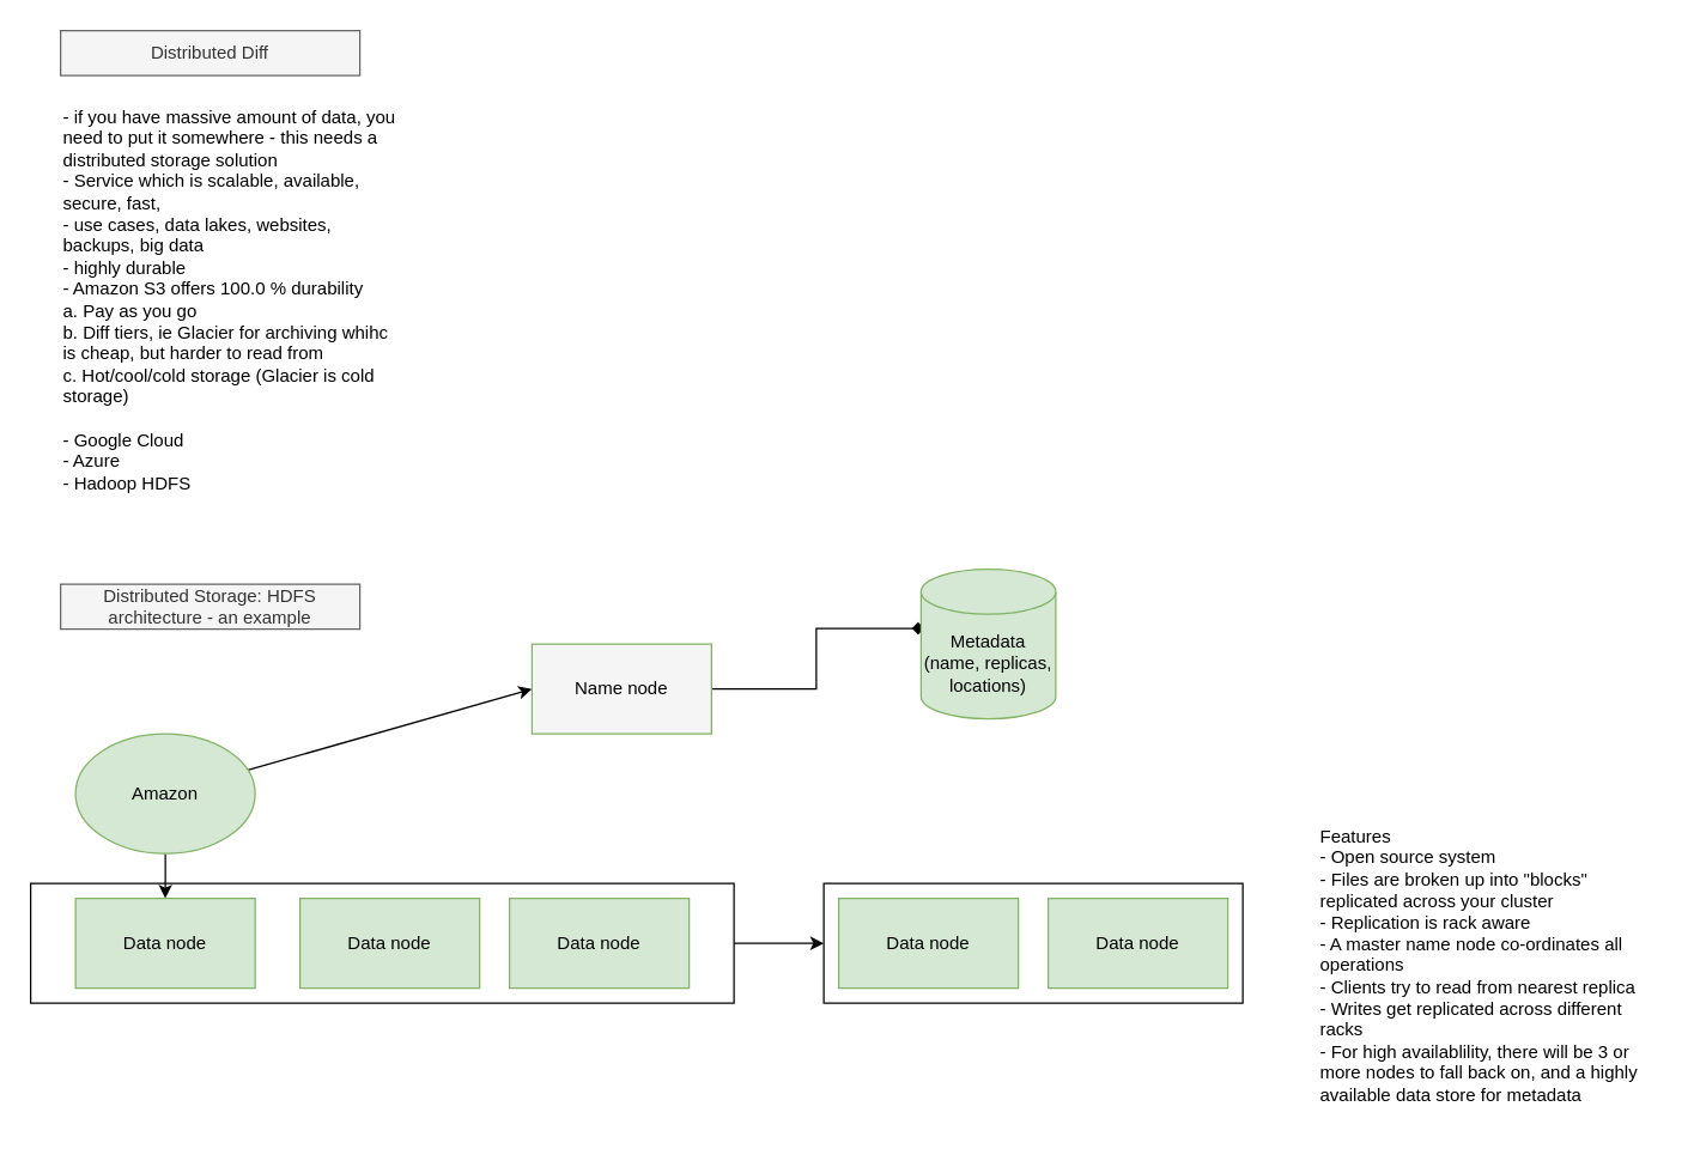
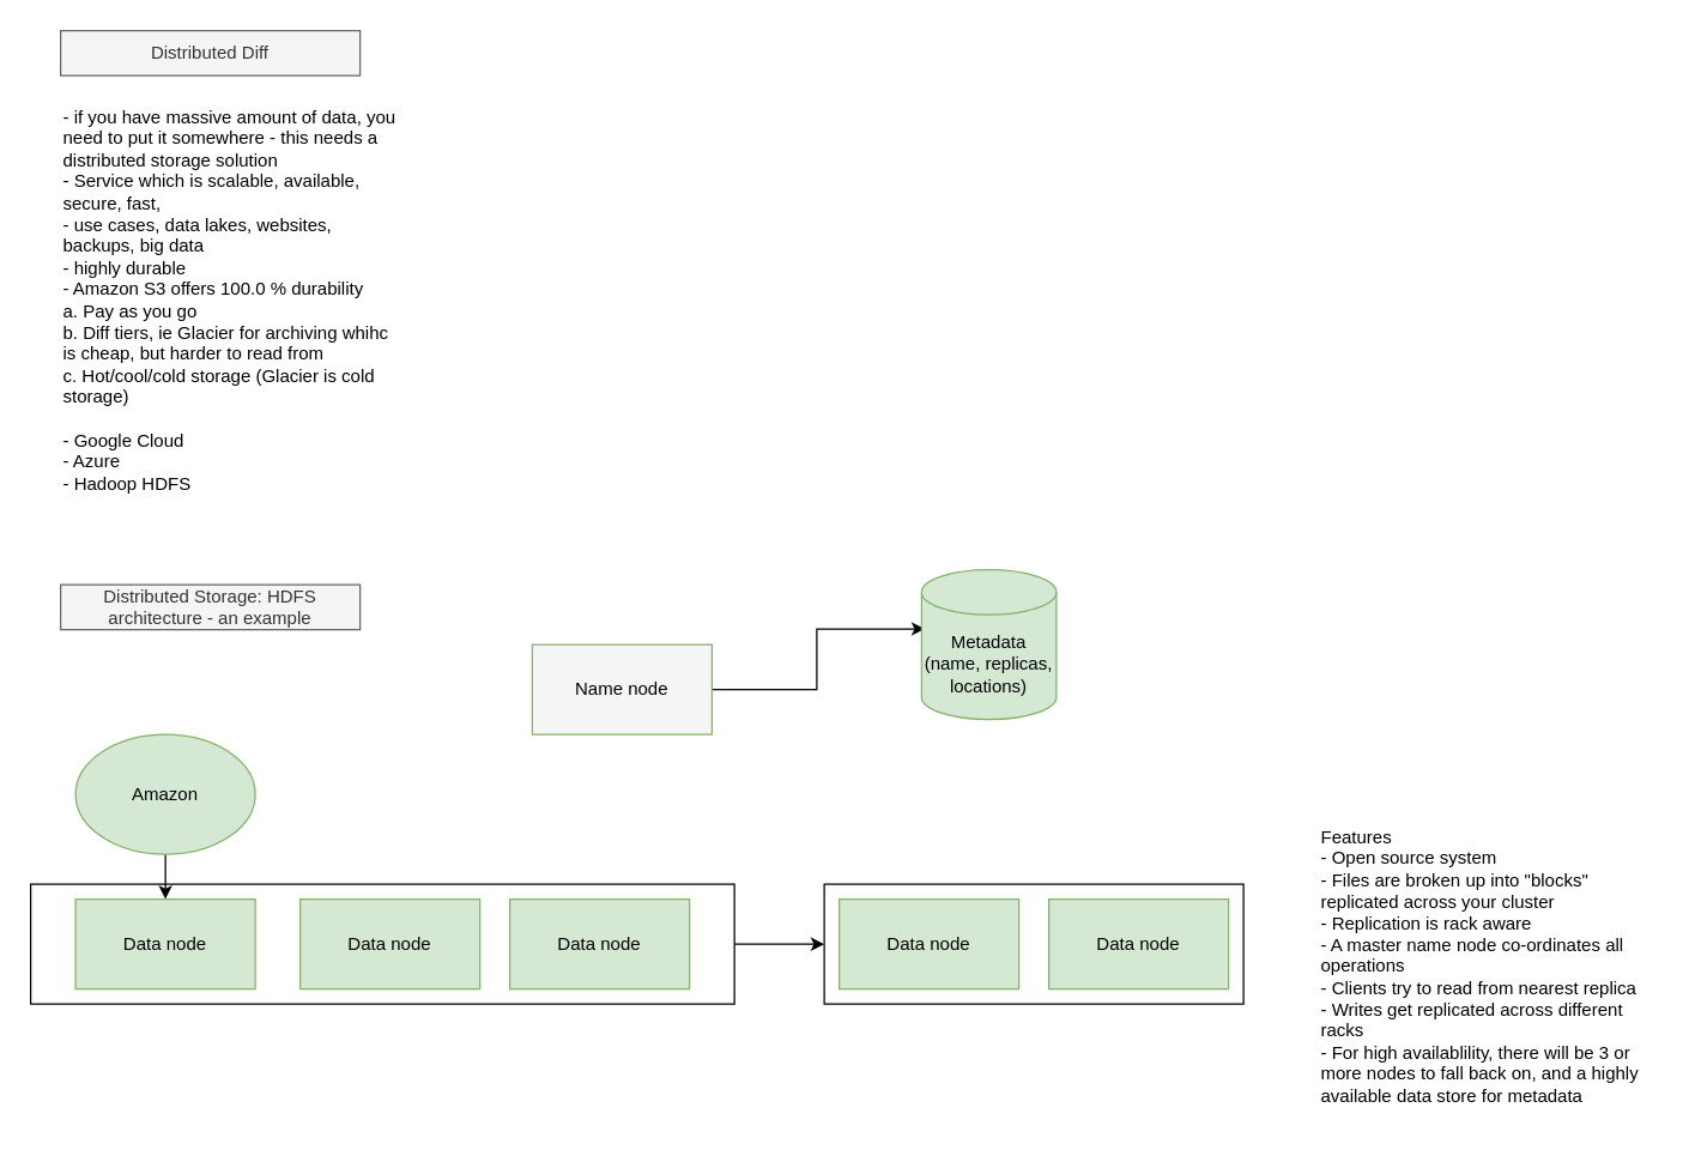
  <mxCell id="0" />
  <mxCell id="1" parent="0" />
  <mxCell id="2" value="" style="rounded=0;whiteSpace=wrap;html=1;" vertex="1" parent="1"><mxGeometry x="550" y="590" width="280" height="80" as="geometry" /></mxCell>
  <mxCell id="3" style="rounded=0;orthogonalLoop=1;jettySize=auto;html=1;entryX=0;entryY=0.5;entryDx=0;entryDy=0;" edge="1" parent="1" source="4" target="2"><mxGeometry relative="1" as="geometry"><mxPoint x="530" y="650" as="targetPoint" /><Array as="points"><mxPoint x="490" y="630" /></Array></mxGeometry></mxCell>
  <mxCell id="4" value="" style="rounded=0;whiteSpace=wrap;html=1;" vertex="1" parent="1"><mxGeometry x="20" y="590" width="470" height="80" as="geometry" /></mxCell>
  <mxCell id="5" value="Distributed Diff" style="text;strokeColor=#666666;align=center;fillColor=#f5f5f5;html=1;verticalAlign=middle;whiteSpace=wrap;rounded=0;fontColor=#333333;" vertex="1" parent="1"><mxGeometry x="40" y="20" width="200" height="30" as="geometry" /></mxCell>
  <mxCell id="6" value="- if you have massive amount of data, you need to put it somewhere - this needs a distributed storage solution&lt;br&gt;- Service which is scalable, available, secure, fast,&amp;nbsp;&lt;br&gt;- use cases, data lakes, websites, backups, big data&lt;br&gt;- highly durable&lt;br&gt;- Amazon S3 offers 100.0 % durability&amp;nbsp;&lt;br&gt;a. Pay as you go&lt;br&gt;b. Diff tiers, ie Glacier for archiving whihc is cheap, but harder to read from&lt;br&gt;c. Hot/cool/cold storage (Glacier is cold storage)&lt;br&gt;&lt;br&gt;- Google Cloud&lt;br&gt;- Azure&lt;br&gt;- Hadoop HDFS" style="text;strokeColor=none;align=left;fillColor=none;html=1;verticalAlign=middle;whiteSpace=wrap;rounded=0;" vertex="1" parent="1"><mxGeometry x="40" y="120" width="230" height="160" as="geometry" /></mxCell>
  <mxCell id="7" value="Distributed Storage: HDFS architecture - an example" style="text;strokeColor=#666666;align=center;fillColor=#f5f5f5;html=1;verticalAlign=middle;whiteSpace=wrap;rounded=0;fontColor=#333333;" vertex="1" parent="1"><mxGeometry x="40" y="390" width="200" height="30" as="geometry" /></mxCell>
- <mxCell id="8" style="rounded=0;orthogonalLoop=1;jettySize=auto;html=1;entryX=0;entryY=0.5;entryDx=0;entryDy=0;" edge="1" parent="1" source="10" target="12"><mxGeometry relative="1" as="geometry" /></mxCell>
  <mxCell id="9" value="" style="edgeStyle=orthogonalEdgeStyle;rounded=0;orthogonalLoop=1;jettySize=auto;html=1;" edge="1" parent="1" source="10" target="13"><mxGeometry relative="1" as="geometry" /></mxCell>
  <mxCell id="10" value="Amazon" style="ellipse;whiteSpace=wrap;html=1;fillColor=#d5e8d4;strokeColor=#82b366;" vertex="1" parent="1"><mxGeometry x="50" y="490" width="120" height="80" as="geometry" /></mxCell>
- <mxCell id="11" style="edgeStyle=orthogonalEdgeStyle;rounded=0;orthogonalLoop=1;jettySize=auto;html=1;entryX=0.025;entryY=0.395;entryDx=0;entryDy=0;entryPerimeter=0;endArrow=diamond;" edge="1" parent="1" source="12" target="16"><mxGeometry relative="1" as="geometry" /></mxCell>
+ <mxCell id="11" style="edgeStyle=orthogonalEdgeStyle;rounded=0;orthogonalLoop=1;jettySize=auto;html=1;entryX=0.025;entryY=0.395;entryDx=0;entryDy=0;entryPerimeter=0;" edge="1" parent="1" source="12" target="16"><mxGeometry relative="1" as="geometry" /></mxCell>
  <mxCell id="12" value="Name node" style="rounded=0;whiteSpace=wrap;html=1;fillColor=#f5f5f5;strokeColor=#82b366;" vertex="1" parent="1"><mxGeometry x="355" y="430" width="120" height="60" as="geometry" /></mxCell>
  <mxCell id="13" value="Data node" style="rounded=0;whiteSpace=wrap;html=1;fillColor=#d5e8d4;strokeColor=#82b366;" vertex="1" parent="1"><mxGeometry x="50" y="600" width="120" height="60" as="geometry" /></mxCell>
  <mxCell id="14" value="Data node" style="rounded=0;whiteSpace=wrap;html=1;fillColor=#d5e8d4;strokeColor=#82b366;" vertex="1" parent="1"><mxGeometry x="200" y="600" width="120" height="60" as="geometry" /></mxCell>
  <mxCell id="15" value="Data node" style="rounded=0;whiteSpace=wrap;html=1;fillColor=#d5e8d4;strokeColor=#82b366;" vertex="1" parent="1"><mxGeometry x="340" y="600" width="120" height="60" as="geometry" /></mxCell>
  <mxCell id="16" value="Metadata&lt;br&gt;(name, replicas, locations)" style="shape=cylinder3;whiteSpace=wrap;html=1;boundedLbl=1;backgroundOutline=1;size=15;fillColor=#d5e8d4;strokeColor=#82b366;" vertex="1" parent="1"><mxGeometry x="615" y="380" width="90" height="100" as="geometry" /></mxCell>
  <mxCell id="17" value="Data node" style="rounded=0;whiteSpace=wrap;html=1;fillColor=#d5e8d4;strokeColor=#82b366;" vertex="1" parent="1"><mxGeometry x="700" y="600" width="120" height="60" as="geometry" /></mxCell>
  <mxCell id="18" value="Data node" style="rounded=0;whiteSpace=wrap;html=1;fillColor=#d5e8d4;strokeColor=#82b366;" vertex="1" parent="1"><mxGeometry x="560" y="600" width="120" height="60" as="geometry" /></mxCell>
  <mxCell id="19" value="Features&lt;br&gt;- Open source system&lt;br&gt;- Files are broken up into &quot;blocks&quot; replicated across your cluster&lt;br&gt;- Replication is rack aware&lt;br&gt;- A master name node co-ordinates all operations&lt;br&gt;- Clients try to read from nearest replica&lt;br&gt;- Writes get replicated across different racks&lt;br&gt;- For high availablility, there will be 3 or more nodes to fall back on, and a highly available data store for metadata" style="text;strokeColor=none;align=left;fillColor=none;html=1;verticalAlign=middle;whiteSpace=wrap;rounded=0;" vertex="1" parent="1"><mxGeometry x="880" y="540" width="230" height="210" as="geometry" /></mxCell>
